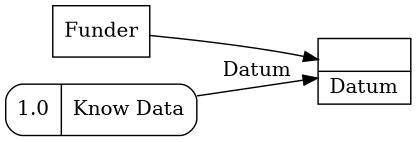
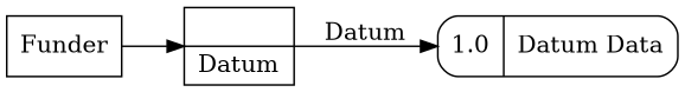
  digraph {
    rankdir=LR
    n1 [label="<f0>  |<f1> Datum " shape=record]
    n2 [label=Funder shape=box]
-   n3 [label="{<f0> 1.0|<f1> Know Data }" shape=Mrecord]
+   n3 [label="{<f0> 1.0|<f1> Datum Data }" shape=Mrecord]
    n2 -> n1
-   n3 -> n1 [label=Datum]
+   n1 -> n3 [label=Datum]
  }
